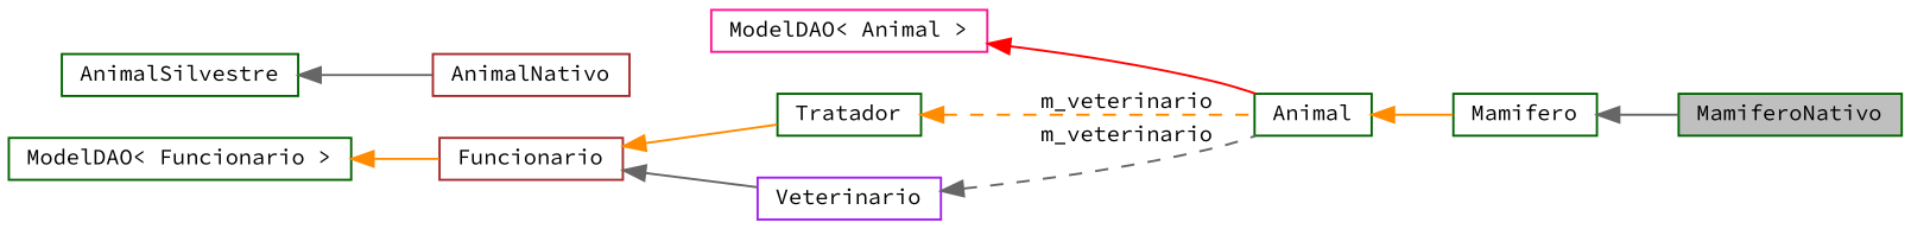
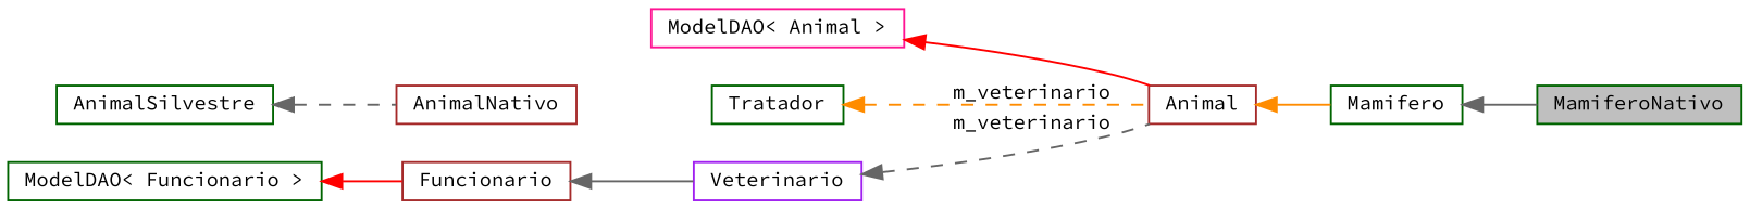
  digraph {
    fontname="Source Code Pro"
    rankdir=LR
    node [color=darkgreen fillcolor=white fontname="Source Code Pro" fontsize=10 shape=record style=filled]
    edge [color=gray40 dir=back fontname="Source Code Pro" fontsize=10 labelfontname=Helvetica labelfontsize=10 style=solid]
    n1 [fillcolor=grey75 fontcolor=black height=0.2 label=MamiferoNativo width=0.4]
    n2 [height=0.2 label=Mamifero width=0.4]
-   n3 [height=0.2 label=Animal width=0.4]
+   n3 [color=brown height=0.2 label=Animal width=0.4]
    n4 [color=deeppink height=0.2 label="ModelDAO\< Animal \>" width=0.4]
    n5 [height=0.2 label=Tratador width=0.4]
    n6 [color=brown height=0.2 label=Funcionario width=0.4]
    n7 [color=purple height=0.2 label=Veterinario width=0.4]
    n8 [height=0.2 label="ModelDAO\< Funcionario \>" width=0.4]
    n9 [color=brown height=0.2 label=AnimalNativo width=0.4]
    n10 [height=0.2 label=AnimalSilvestre width=0.4]
    n2 -> n1
    n3 -> n2 [color=darkorange]
    n4 -> n3 [color=red]
    n5 -> n3 [color=darkorange label=" m_veterinario" style=dashed]
-   n6 -> n5 [color=darkorange]
    n6 -> n7
    n7 -> n3 [label=" m_veterinario" style=dashed]
-   n8 -> n6 [color=darkorange]
-   n10 -> n9
+   n8 -> n6 [color=red]
+   n10 -> n9 [style=dashed]
  }
